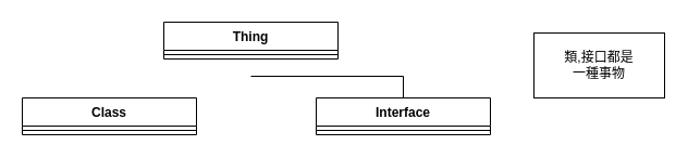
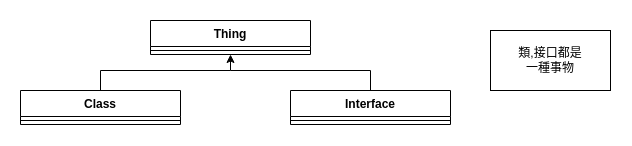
  <mxCell id="0" />
  <mxCell id="1" parent="0" />
  <mxCell id="2" value="Thing" style="swimlane;fontStyle=1;align=center;verticalAlign=top;childLayout=stackLayout;horizontal=1;startSize=26;horizontalStack=0;resizeParent=1;resizeParentMax=0;resizeLast=0;collapsible=1;marginBottom=0;whiteSpace=wrap;html=1;" vertex="1" parent="1"><mxGeometry x="150" y="20" width="160" height="34" as="geometry" /></mxCell>
  <mxCell id="3" value="" style="line;strokeWidth=1;fillColor=none;align=left;verticalAlign=middle;spacingTop=-1;spacingLeft=3;spacingRight=3;rotatable=0;labelPosition=right;points=[];portConstraint=eastwest;strokeColor=inherit;" vertex="1" parent="2"><mxGeometry y="26" width="160" height="8" as="geometry" /></mxCell>
+ <mxCell id="4" style="edgeStyle=orthogonalEdgeStyle;rounded=0;orthogonalLoop=1;jettySize=auto;html=1;entryX=0.5;entryY=1;entryDx=0;entryDy=0;" edge="1" parent="1" source="5" target="2"><mxGeometry relative="1" as="geometry"><Array as="points"><mxPoint x="100" y="70" /><mxPoint x="230" y="70" /></Array></mxGeometry></mxCell>
  <mxCell id="5" value="Class" style="swimlane;fontStyle=1;align=center;verticalAlign=top;childLayout=stackLayout;horizontal=1;startSize=26;horizontalStack=0;resizeParent=1;resizeParentMax=0;resizeLast=0;collapsible=1;marginBottom=0;whiteSpace=wrap;html=1;" vertex="1" parent="1"><mxGeometry x="20" y="90" width="160" height="34" as="geometry" /></mxCell>
  <mxCell id="6" value="" style="line;strokeWidth=1;fillColor=none;align=left;verticalAlign=middle;spacingTop=-1;spacingLeft=3;spacingRight=3;rotatable=0;labelPosition=right;points=[];portConstraint=eastwest;strokeColor=inherit;" vertex="1" parent="5"><mxGeometry y="26" width="160" height="8" as="geometry" /></mxCell>
  <mxCell id="7" value="Interface" style="swimlane;fontStyle=1;align=center;verticalAlign=top;childLayout=stackLayout;horizontal=1;startSize=26;horizontalStack=0;resizeParent=1;resizeParentMax=0;resizeLast=0;collapsible=1;marginBottom=0;whiteSpace=wrap;html=1;" vertex="1" parent="1"><mxGeometry x="290" y="90" width="160" height="34" as="geometry" /></mxCell>
  <mxCell id="8" value="" style="line;strokeWidth=1;fillColor=none;align=left;verticalAlign=middle;spacingTop=-1;spacingLeft=3;spacingRight=3;rotatable=0;labelPosition=right;points=[];portConstraint=eastwest;strokeColor=inherit;" vertex="1" parent="7"><mxGeometry y="26" width="160" height="8" as="geometry" /></mxCell>
  <mxCell id="9" value="" style="endArrow=none;html=1;rounded=0;" edge="1" parent="1"><mxGeometry width="50" height="50" relative="1" as="geometry"><mxPoint x="230" y="70" as="sourcePoint" /><mxPoint x="370" y="70" as="targetPoint" /></mxGeometry></mxCell>
  <mxCell id="10" value="" style="endArrow=none;html=1;rounded=0;" edge="1" parent="1"><mxGeometry width="50" height="50" relative="1" as="geometry"><mxPoint x="370" y="90" as="sourcePoint" /><mxPoint x="370" y="70" as="targetPoint" /></mxGeometry></mxCell>
  <mxCell id="11" value="類,接口都是&lt;br&gt;一種事物" style="rounded=0;whiteSpace=wrap;html=1;" vertex="1" parent="1"><mxGeometry x="490" y="30" width="120" height="60" as="geometry" /></mxCell>
